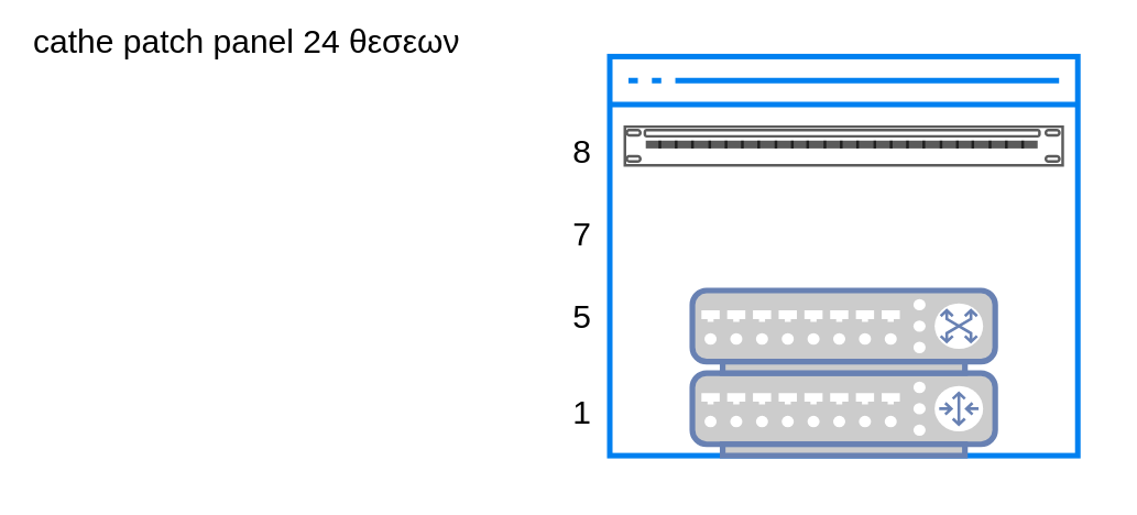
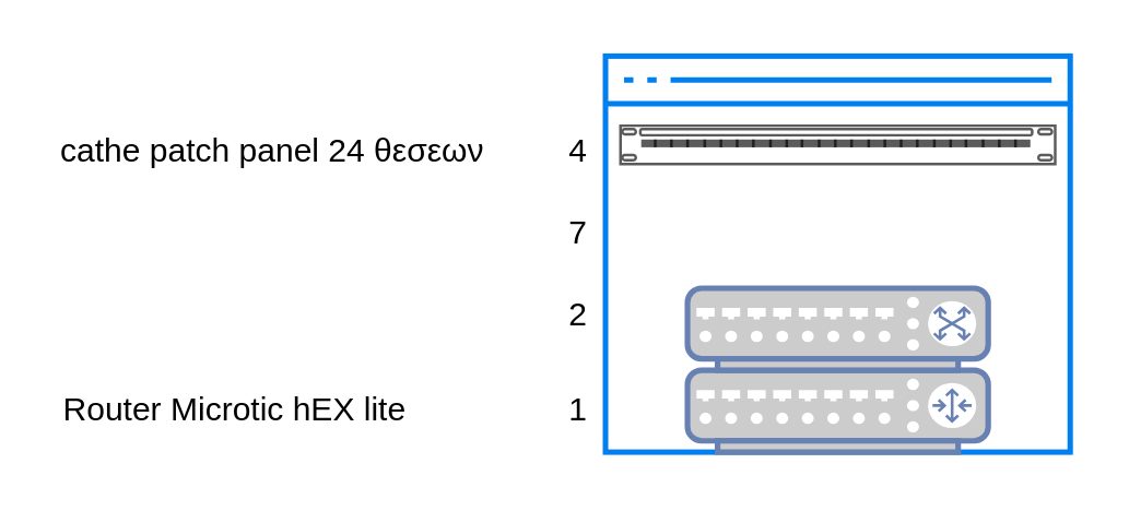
  <mxCell id="0" />
  <mxCell id="1" parent="0" />
  <mxCell id="2" value="" style="html=1;verticalLabelPosition=bottom;align=center;labelBackgroundColor=#ffffff;verticalAlign=top;strokeWidth=2;strokeColor=#0080F0;fillColor=#ffffff;shadow=0;dashed=0;shape=mxgraph.ios7.icons.window;" vertex="1" parent="1"><mxGeometry x="221" y="20" width="170" height="145" as="geometry" /></mxCell>
  <mxCell id="3" value="" style="fontColor=#0066CC;verticalAlign=top;verticalLabelPosition=bottom;labelPosition=center;align=center;html=1;outlineConnect=0;fillColor=#CCCCCC;strokeColor=#6881B3;gradientColor=none;gradientDirection=north;strokeWidth=2;shape=mxgraph.networks.router;" vertex="1" parent="1"><mxGeometry x="251" y="135" width="110" height="30" as="geometry" /></mxCell>
  <mxCell id="4" value="" style="fontColor=#0066CC;verticalAlign=top;verticalLabelPosition=bottom;labelPosition=center;align=center;html=1;outlineConnect=0;fillColor=#CCCCCC;strokeColor=#6881B3;gradientColor=none;gradientDirection=north;strokeWidth=2;shape=mxgraph.networks.switch;" vertex="1" parent="1"><mxGeometry x="251" y="105" width="110" height="30" as="geometry" /></mxCell>
  <mxCell id="5" value="" style="strokeColor=#666666;html=1;labelPosition=right;align=left;spacingLeft=15;shadow=0;dashed=0;fillColor=#ffffff;outlineConnect=0;shape=mxgraph.rack.general.cat5e_rack_mount_patch_panel_24_ports;" vertex="1" parent="1"><mxGeometry x="226" y="45" width="160" height="15" as="geometry" /></mxCell>
- <mxCell id="6" value="cathe patch panel 24 θεσεων" style="text;html=1;resizable=0;points=[];autosize=1;align=left;verticalAlign=top;spacingTop=-4;" vertex="1" parent="1"><mxGeometry x="10" y="5" width="170" height="20" as="geometry" /></mxCell>
+ <mxCell id="6" value="cathe patch panel 24 θεσεων" style="text;html=1;resizable=0;points=[];autosize=1;align=left;verticalAlign=top;spacingTop=-4;" vertex="1" parent="1"><mxGeometry x="20" y="45" width="170" height="20" as="geometry" /></mxCell>
+ <mxCell id="7" value="Router Microtic hEX lite" style="text;html=1;resizable=0;points=[];autosize=1;align=left;verticalAlign=top;spacingTop=-4;" vertex="1" parent="1"><mxGeometry y="140" width="140" height="20" as="geometry" x="21" /></mxCell>
  <mxCell id="8" value="1" style="text;html=1;resizable=0;points=[];autosize=1;align=left;verticalAlign=top;spacingTop=-4;" vertex="1" parent="1"><mxGeometry x="206" y="140" width="20" height="20" as="geometry" /></mxCell>
- <mxCell id="9" value="5" style="text;html=1;resizable=0;points=[];autosize=1;align=left;verticalAlign=top;spacingTop=-4;" vertex="1" parent="1"><mxGeometry x="206" y="105" width="20" height="20" as="geometry" /></mxCell>
- <mxCell id="10" value="8" style="text;html=1;resizable=0;points=[];autosize=1;align=left;verticalAlign=top;spacingTop=-4;" vertex="1" parent="1"><mxGeometry x="206" y="45" width="20" height="20" as="geometry" /></mxCell>
+ <mxCell id="9" value="2" style="text;html=1;resizable=0;points=[];autosize=1;align=left;verticalAlign=top;spacingTop=-4;" vertex="1" parent="1"><mxGeometry x="206" y="105" width="20" height="20" as="geometry" /></mxCell>
+ <mxCell id="10" value="4" style="text;html=1;resizable=0;points=[];autosize=1;align=left;verticalAlign=top;spacingTop=-4;" vertex="1" parent="1"><mxGeometry x="206" y="45" width="20" height="20" as="geometry" /></mxCell>
  <mxCell id="11" value="7" style="text;html=1;resizable=0;points=[];autosize=1;align=left;verticalAlign=top;spacingTop=-4;" vertex="1" parent="1"><mxGeometry x="206" y="75" width="20" height="20" as="geometry" /></mxCell>
